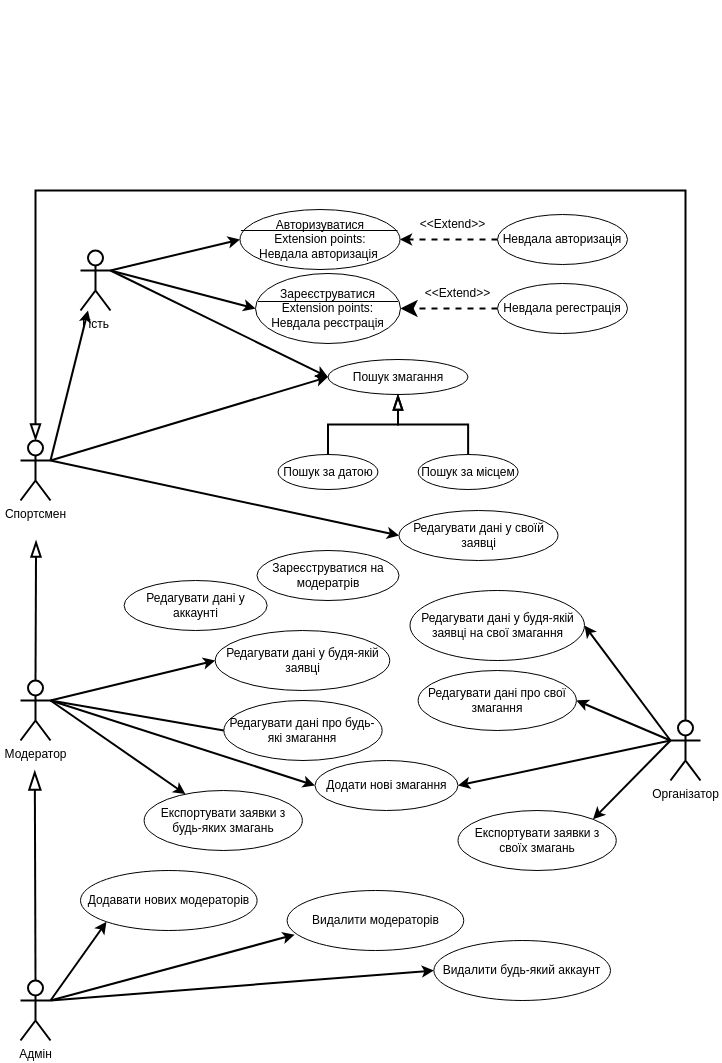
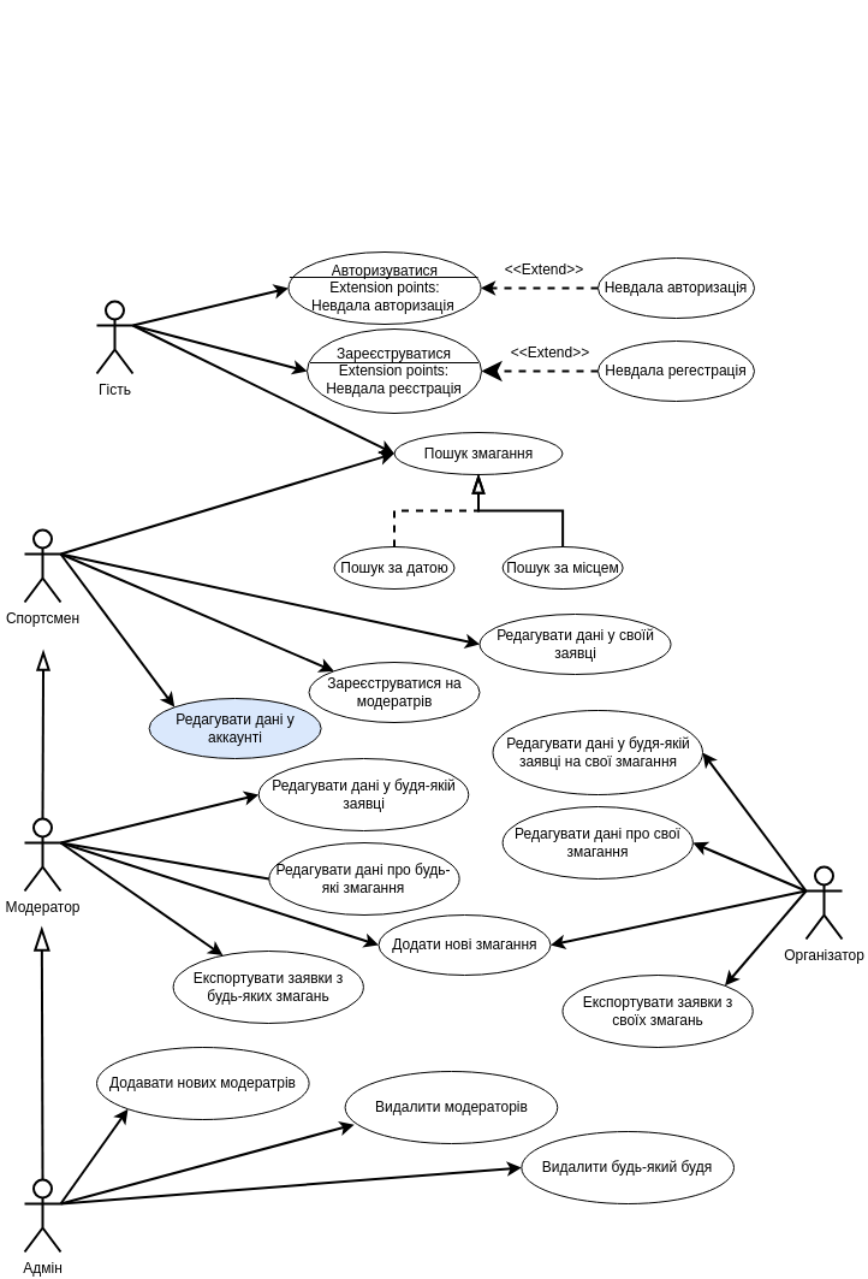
  <mxCell id="0" />
  <mxCell id="1" parent="0" />
  <mxCell id="2" style="edgeStyle=none;rounded=0;orthogonalLoop=1;jettySize=auto;html=1;exitX=1;exitY=0.333;exitDx=0;exitDy=0;exitPerimeter=0;endArrow=classic;endFill=1;endSize=6;strokeWidth=2;entryX=0;entryY=0.5;entryDx=0;entryDy=0;" parent="1" source="3" target="4" edge="1"><mxGeometry relative="1" as="geometry"><mxPoint x="330" y="308" as="targetPoint" /></mxGeometry></mxCell>
  <mxCell id="3" value="Гість" style="shape=umlActor;verticalLabelPosition=bottom;labelBackgroundColor=#ffffff;verticalAlign=top;html=1;outlineConnect=0;strokeWidth=2;" parent="1" vertex="1"><mxGeometry x="80" y="250" width="30" height="60" as="geometry" /></mxCell>
  <mxCell id="4" value="Пошук змагання" style="ellipse;whiteSpace=wrap;html=1;" parent="1" vertex="1"><mxGeometry x="327.5" y="359" width="140" height="35" as="geometry" /></mxCell>
  <mxCell id="5" style="edgeStyle=none;rounded=0;orthogonalLoop=1;jettySize=auto;html=1;exitX=0;exitY=0.333;exitDx=0;exitDy=0;exitPerimeter=0;entryX=1;entryY=0.5;entryDx=0;entryDy=0;endArrow=classic;endFill=1;endSize=6;strokeWidth=2;" parent="1" source="10" target="41" edge="1"><mxGeometry relative="1" as="geometry" /></mxCell>
  <mxCell id="6" style="edgeStyle=none;rounded=0;orthogonalLoop=1;jettySize=auto;html=1;exitX=0;exitY=0.333;exitDx=0;exitDy=0;exitPerimeter=0;entryX=1;entryY=0.5;entryDx=0;entryDy=0;endArrow=classic;endFill=1;endSize=6;strokeWidth=2;" parent="1" source="10" target="47" edge="1"><mxGeometry relative="1" as="geometry" /></mxCell>
  <mxCell id="7" style="edgeStyle=none;rounded=0;orthogonalLoop=1;jettySize=auto;html=1;entryX=1;entryY=0.5;entryDx=0;entryDy=0;endArrow=classic;endFill=1;endSize=6;strokeWidth=2;exitX=0;exitY=0.333;exitDx=0;exitDy=0;exitPerimeter=0;" parent="1" source="10" target="48" edge="1"><mxGeometry relative="1" as="geometry"><mxPoint x="670" y="690" as="sourcePoint" /></mxGeometry></mxCell>
- <mxCell id="8" style="edgeStyle=elbowEdgeStyle;rounded=0;orthogonalLoop=1;jettySize=auto;html=1;exitX=0.5;exitY=0;exitDx=0;exitDy=0;exitPerimeter=0;endArrow=blockThin;endFill=0;endSize=12;strokeWidth=2;entryX=0.5;entryY=0;entryDx=0;entryDy=0;entryPerimeter=0;elbow=vertical;" parent="1" source="10" target="44" edge="1"><mxGeometry relative="1" as="geometry"><mxPoint x="685.571" y="600" as="targetPoint" /><Array as="points"><mxPoint x="410" y="190" /><mxPoint x="290" y="20" /><mxPoint x="340" y="170" /></Array></mxGeometry></mxCell>
  <mxCell id="9" style="edgeStyle=none;rounded=0;orthogonalLoop=1;jettySize=auto;html=1;exitX=0;exitY=0.333;exitDx=0;exitDy=0;exitPerimeter=0;entryX=1;entryY=0;entryDx=0;entryDy=0;endArrow=classic;endFill=1;endSize=6;strokeWidth=2;" parent="1" source="10" target="54" edge="1"><mxGeometry relative="1" as="geometry" /></mxCell>
  <mxCell id="10" value="Організатор" style="shape=umlActor;verticalLabelPosition=bottom;labelBackgroundColor=#ffffff;verticalAlign=top;html=1;strokeWidth=2;" parent="1" vertex="1"><mxGeometry x="670" y="720" width="30" height="60" as="geometry" /></mxCell>
  <mxCell id="11" style="rounded=0;orthogonalLoop=1;jettySize=auto;elbow=vertical;html=1;exitX=1;exitY=0.333;exitDx=0;exitDy=0;exitPerimeter=0;endArrow=classic;endFill=1;endSize=6;strokeWidth=2;entryX=0;entryY=0.5;entryDx=0;entryDy=0;" parent="1" source="44" target="4" edge="1"><mxGeometry relative="1" as="geometry"><mxPoint x="240" y="220" as="targetPoint" /></mxGeometry></mxCell>
  <mxCell id="12" style="edgeStyle=none;rounded=0;orthogonalLoop=1;jettySize=auto;html=1;exitX=1;exitY=0.333;exitDx=0;exitDy=0;exitPerimeter=0;entryX=0;entryY=0.5;entryDx=0;entryDy=0;endArrow=classic;endFill=1;endSize=6;strokeWidth=2;" parent="1" source="3" target="36" edge="1"><mxGeometry relative="1" as="geometry" /></mxCell>
+ <mxCell id="13" style="edgeStyle=none;rounded=0;orthogonalLoop=1;jettySize=auto;html=1;exitX=1;exitY=0.333;exitDx=0;exitDy=0;exitPerimeter=0;entryX=0;entryY=0;entryDx=0;entryDy=0;endArrow=classic;endFill=1;endSize=6;strokeWidth=2;" parent="1" source="44" target="37" edge="1"><mxGeometry relative="1" as="geometry" /></mxCell>
  <mxCell id="14" style="edgeStyle=none;rounded=0;orthogonalLoop=1;jettySize=auto;html=1;exitX=1;exitY=0.333;exitDx=0;exitDy=0;exitPerimeter=0;entryX=0;entryY=0.5;entryDx=0;entryDy=0;endArrow=classic;endFill=1;endSize=6;strokeWidth=2;" parent="1" source="19" target="41" edge="1"><mxGeometry relative="1" as="geometry" /></mxCell>
  <mxCell id="15" style="edgeStyle=none;rounded=0;orthogonalLoop=1;jettySize=auto;html=1;exitX=1;exitY=0.333;exitDx=0;exitDy=0;exitPerimeter=0;endArrow=classic;endFill=1;endSize=6;strokeWidth=2;entryX=0;entryY=0.5;entryDx=0;entryDy=0;" parent="1" source="19" target="49" edge="1"><mxGeometry relative="1" as="geometry"><mxPoint x="310" y="790" as="targetPoint" /></mxGeometry></mxCell>
  <mxCell id="16" style="edgeStyle=none;rounded=0;orthogonalLoop=1;jettySize=auto;html=1;exitX=1;exitY=0.333;exitDx=0;exitDy=0;exitPerimeter=0;entryX=0;entryY=0.5;entryDx=0;entryDy=0;endArrow=none;endFill=1;endSize=6;strokeWidth=2;" parent="1" source="19" target="50" edge="1"><mxGeometry relative="1" as="geometry" /></mxCell>
  <mxCell id="17" style="edgeStyle=none;rounded=0;orthogonalLoop=1;jettySize=auto;html=1;exitX=0.5;exitY=0;exitDx=0;exitDy=0;exitPerimeter=0;endArrow=blockThin;endFill=0;endSize=12;strokeWidth=2;" parent="1" source="19" edge="1"><mxGeometry relative="1" as="geometry"><mxPoint x="35.571" y="540" as="targetPoint" /></mxGeometry></mxCell>
  <mxCell id="18" style="edgeStyle=none;rounded=0;orthogonalLoop=1;jettySize=auto;html=1;exitX=1;exitY=0.333;exitDx=0;exitDy=0;exitPerimeter=0;endArrow=classic;endFill=1;endSize=6;strokeWidth=2;" parent="1" source="19" target="55" edge="1"><mxGeometry relative="1" as="geometry" /></mxCell>
  <mxCell id="19" value="Модератор" style="shape=umlActor;verticalLabelPosition=bottom;labelBackgroundColor=#ffffff;verticalAlign=top;html=1;strokeWidth=2;" parent="1" vertex="1"><mxGeometry x="20" y="680" width="30" height="60" as="geometry" /></mxCell>
  <mxCell id="20" style="edgeStyle=none;rounded=0;orthogonalLoop=1;jettySize=auto;html=1;exitX=1;exitY=0.333;exitDx=0;exitDy=0;exitPerimeter=0;entryX=0;entryY=1;entryDx=0;entryDy=0;endArrow=classic;endFill=1;endSize=6;strokeWidth=2;" parent="1" source="23" target="51" edge="1"><mxGeometry relative="1" as="geometry" /></mxCell>
  <mxCell id="21" style="edgeStyle=none;rounded=0;orthogonalLoop=1;jettySize=auto;html=1;exitX=1;exitY=0.333;exitDx=0;exitDy=0;exitPerimeter=0;entryX=0.043;entryY=0.736;entryDx=0;entryDy=0;endArrow=classic;endFill=1;endSize=6;strokeWidth=2;entryPerimeter=0;" parent="1" source="23" target="52" edge="1"><mxGeometry relative="1" as="geometry" /></mxCell>
  <mxCell id="22" style="edgeStyle=none;rounded=0;orthogonalLoop=1;jettySize=auto;html=1;exitX=1;exitY=0.333;exitDx=0;exitDy=0;exitPerimeter=0;entryX=0;entryY=0.5;entryDx=0;entryDy=0;endArrow=classic;endFill=1;endSize=6;strokeWidth=2;" parent="1" source="23" target="53" edge="1"><mxGeometry relative="1" as="geometry"><mxPoint x="400" y="1010" as="targetPoint" /></mxGeometry></mxCell>
  <mxCell id="23" value="Адмін" style="shape=umlActor;verticalLabelPosition=bottom;labelBackgroundColor=#ffffff;verticalAlign=top;html=1;strokeWidth=2;" parent="1" vertex="1"><mxGeometry x="20" y="980" width="30" height="60" as="geometry" /></mxCell>
  <mxCell id="24" value="" style="endArrow=blockThin;html=1;endFill=0;endSize=15;strokeWidth=2;exitX=0.5;exitY=0;exitDx=0;exitDy=0;exitPerimeter=0;" parent="1" source="23" edge="1"><mxGeometry width="50" height="50" relative="1" as="geometry"><mxPoint x="34" y="850" as="sourcePoint" /><mxPoint x="34.29" y="770" as="targetPoint" /></mxGeometry></mxCell>
  <mxCell id="25" style="edgeStyle=none;rounded=0;orthogonalLoop=1;jettySize=auto;html=1;exitX=0;exitY=0.5;exitDx=0;exitDy=0;entryX=1;entryY=0.5;entryDx=0;entryDy=0;endArrow=classic;endFill=1;endSize=11;dashed=1;strokeWidth=2;" parent="1" source="26" target="28" edge="1"><mxGeometry relative="1" as="geometry" /></mxCell>
  <mxCell id="26" value="Невдала регестрація" style="ellipse;whiteSpace=wrap;html=1;" parent="1" vertex="1"><mxGeometry x="497" y="283" width="130" height="50" as="geometry" /></mxCell>
  <mxCell id="27" value="" style="group;strokeWidth=2;" parent="1" vertex="1" connectable="0"><mxGeometry x="255" y="273" width="145" height="70" as="geometry" /></mxCell>
  <mxCell id="28" value="Зареєструватися&lt;br&gt;Extension points:&lt;br&gt;Невдала реєстрація" style="ellipse;whiteSpace=wrap;html=1;" parent="27" vertex="1"><mxGeometry width="145" height="70" as="geometry" /></mxCell>
  <mxCell id="29" value="" style="line;strokeWidth=1;fillColor=none;align=left;verticalAlign=middle;spacingTop=-1;spacingLeft=3;spacingRight=3;rotatable=0;labelPosition=right;points=[];portConstraint=eastwest;" parent="27" vertex="1"><mxGeometry x="2.5" y="24" width="140" height="8" as="geometry" /></mxCell>
- <mxCell id="30" style="edgeStyle=elbowEdgeStyle;rounded=0;orthogonalLoop=1;jettySize=auto;elbow=vertical;html=1;exitX=0.5;exitY=0;exitDx=0;exitDy=0;endArrow=blockThin;endFill=0;endSize=11;strokeWidth=2;entryX=0.5;entryY=1;entryDx=0;entryDy=0;" parent="1" source="31" target="4" edge="1"><mxGeometry relative="1" as="geometry"><mxPoint x="390" y="389" as="targetPoint" /></mxGeometry></mxCell>
+ <mxCell id="30" style="edgeStyle=elbowEdgeStyle;rounded=0;orthogonalLoop=1;jettySize=auto;elbow=vertical;html=1;exitX=0.5;exitY=0;exitDx=0;exitDy=0;endArrow=blockThin;endFill=0;endSize=11;strokeWidth=2;entryX=0.5;entryY=1;entryDx=0;entryDy=0;dashed=1;" parent="1" source="31" target="4" edge="1"><mxGeometry relative="1" as="geometry"><mxPoint x="390" y="389" as="targetPoint" /></mxGeometry></mxCell>
  <mxCell id="31" value="Пошук за датою" style="ellipse;whiteSpace=wrap;html=1;" parent="1" vertex="1"><mxGeometry x="277.5" y="454" width="100" height="35" as="geometry" /></mxCell>
  <mxCell id="32" style="edgeStyle=elbowEdgeStyle;rounded=0;orthogonalLoop=1;jettySize=auto;elbow=vertical;html=1;exitX=0.5;exitY=0;exitDx=0;exitDy=0;endArrow=blockThin;endFill=0;endSize=11;strokeWidth=2;entryX=0.5;entryY=1;entryDx=0;entryDy=0;" parent="1" source="33" target="4" edge="1"><mxGeometry relative="1" as="geometry"><mxPoint x="390" y="399" as="targetPoint" /></mxGeometry></mxCell>
  <mxCell id="33" value="Пошук за місцем" style="ellipse;whiteSpace=wrap;html=1;" parent="1" vertex="1"><mxGeometry x="417.63" y="454" width="100" height="35" as="geometry" /></mxCell>
  <mxCell id="34" value="" style="endArrow=classic;html=1;strokeWidth=2;entryX=0;entryY=0.5;entryDx=0;entryDy=0;exitX=1;exitY=0.333;exitDx=0;exitDy=0;exitPerimeter=0;" parent="1" source="3" target="28" edge="1"><mxGeometry width="50" height="50" relative="1" as="geometry"><mxPoint x="150" y="200" as="sourcePoint" /><mxPoint x="380" y="290" as="targetPoint" /></mxGeometry></mxCell>
  <mxCell id="35" value="&amp;lt;&amp;lt;Extend&amp;gt;&amp;gt;" style="text;html=1;align=center;verticalAlign=middle;resizable=0;points=[];autosize=1;" parent="1" vertex="1"><mxGeometry x="417" y="283" width="80" height="20" as="geometry" /></mxCell>
  <mxCell id="36" value="Авторизуватися&lt;br&gt;Extension points:&lt;br&gt;Невдала авторизація&amp;nbsp;" style="ellipse;whiteSpace=wrap;html=1;" parent="1" vertex="1"><mxGeometry x="239.5" y="209" width="160" height="60" as="geometry" /></mxCell>
  <mxCell id="37" value="Зареєструватися на модератрів" style="ellipse;whiteSpace=wrap;html=1;" parent="1" vertex="1"><mxGeometry x="256.5" y="550" width="142" height="50" as="geometry" /></mxCell>
  <mxCell id="38" value="" style="edgeStyle=none;rounded=0;orthogonalLoop=1;jettySize=auto;html=1;endArrow=classic;endFill=1;endSize=6;strokeWidth=2;dashed=1;entryX=1;entryY=0.5;entryDx=0;entryDy=0;" parent="1" source="39" target="36" edge="1"><mxGeometry relative="1" as="geometry" /></mxCell>
  <mxCell id="39" value="Невдала авторизація" style="ellipse;whiteSpace=wrap;html=1;" parent="1" vertex="1"><mxGeometry x="497" y="214" width="130" height="50" as="geometry" /></mxCell>
  <mxCell id="40" value="&amp;lt;&amp;lt;Extend&amp;gt;&amp;gt;" style="text;html=1;align=center;verticalAlign=middle;resizable=0;points=[];autosize=1;" parent="1" vertex="1"><mxGeometry x="412.12" y="214" width="80" height="20" as="geometry" /></mxCell>
  <mxCell id="41" value="Додати нові змагання" style="ellipse;whiteSpace=wrap;html=1;strokeWidth=1;" parent="1" vertex="1"><mxGeometry x="314.5" y="760" width="143" height="50" as="geometry" /></mxCell>
- <mxCell id="42" style="rounded=0;orthogonalLoop=1;jettySize=auto;html=1;exitX=1;exitY=0.333;exitDx=0;exitDy=0;exitPerimeter=0;endArrow=classic;endFill=1;endSize=6;strokeWidth=2;" parent="1" source="44" target="3" edge="1"><mxGeometry relative="1" as="geometry" /></mxCell>
+ <mxCell id="42" style="rounded=0;orthogonalLoop=1;jettySize=auto;html=1;exitX=1;exitY=0.333;exitDx=0;exitDy=0;exitPerimeter=0;entryX=0;entryY=0;entryDx=0;entryDy=0;endArrow=classic;endFill=1;endSize=6;strokeWidth=2;" parent="1" source="44" target="45" edge="1"><mxGeometry relative="1" as="geometry" /></mxCell>
  <mxCell id="43" style="edgeStyle=none;rounded=0;orthogonalLoop=1;jettySize=auto;html=1;exitX=1;exitY=0.333;exitDx=0;exitDy=0;exitPerimeter=0;entryX=0;entryY=0.5;entryDx=0;entryDy=0;endArrow=classic;endFill=1;endSize=6;strokeWidth=2;" parent="1" source="44" target="46" edge="1"><mxGeometry relative="1" as="geometry"><mxPoint x="670" y="530" as="sourcePoint" /></mxGeometry></mxCell>
  <mxCell id="44" value="Спортсмен" style="shape=umlActor;verticalLabelPosition=bottom;labelBackgroundColor=#ffffff;verticalAlign=top;html=1;strokeWidth=2;" parent="1" vertex="1"><mxGeometry x="20" y="440" width="30" height="60" as="geometry" /></mxCell>
- <mxCell id="45" value="Редагувати дані у аккаунті" style="ellipse;whiteSpace=wrap;html=1;strokeWidth=1;" parent="1" vertex="1"><mxGeometry x="123.62" y="580" width="143" height="50" as="geometry" /></mxCell>
+ <mxCell id="45" value="Редагувати дані у аккаунті" style="ellipse;whiteSpace=wrap;html=1;strokeWidth=1;fillColor=#dae8fc;" parent="1" vertex="1"><mxGeometry x="123.62" y="580" width="143" height="50" as="geometry" /></mxCell>
  <mxCell id="46" value="Редагувати дані у своїй заявці" style="ellipse;whiteSpace=wrap;html=1;strokeWidth=1;" parent="1" vertex="1"><mxGeometry x="398.56" y="510" width="158.94" height="50" as="geometry" /></mxCell>
  <mxCell id="47" value="Редагувати дані у будя-якій заявці на свої змагання" style="ellipse;whiteSpace=wrap;html=1;strokeWidth=1;" parent="1" vertex="1"><mxGeometry x="409.5" y="590" width="174.5" height="70" as="geometry" /></mxCell>
  <mxCell id="48" value="Редагувати дані про свої змагання" style="ellipse;whiteSpace=wrap;html=1;strokeWidth=1;" parent="1" vertex="1"><mxGeometry x="417.63" y="670" width="158.25" height="60" as="geometry" /></mxCell>
  <mxCell id="49" value="Редагувати дані у будя-якій заявці" style="ellipse;whiteSpace=wrap;html=1;strokeWidth=1;" parent="1" vertex="1"><mxGeometry x="214.75" y="630" width="174.5" height="60" as="geometry" /></mxCell>
  <mxCell id="50" value="Редагувати дані про будь-які змагання" style="ellipse;whiteSpace=wrap;html=1;strokeWidth=1;" parent="1" vertex="1"><mxGeometry x="223.37" y="700" width="158.25" height="60" as="geometry" /></mxCell>
- <mxCell id="51" value="Додавати нових модераторів" style="ellipse;whiteSpace=wrap;html=1;strokeWidth=1;" parent="1" vertex="1"><mxGeometry x="80" y="870" width="176.62" height="60" as="geometry" /></mxCell>
+ <mxCell id="51" value="Додавати нових модератрів" style="ellipse;whiteSpace=wrap;html=1;strokeWidth=1;" parent="1" vertex="1"><mxGeometry x="80" y="870" width="176.62" height="60" as="geometry" /></mxCell>
  <mxCell id="52" value="Видалити модераторів" style="ellipse;whiteSpace=wrap;html=1;strokeWidth=1;" parent="1" vertex="1"><mxGeometry x="286.62" y="890" width="176.62" height="60" as="geometry" /></mxCell>
- <mxCell id="53" value="Видалити будь-який аккаунт" style="ellipse;whiteSpace=wrap;html=1;strokeWidth=1;" parent="1" vertex="1"><mxGeometry x="433.38" y="940" width="176.62" height="60" as="geometry" /></mxCell>
- <mxCell id="54" value="Експортувати заявки з своїх змагань" style="ellipse;whiteSpace=wrap;html=1;strokeWidth=1;" parent="1" vertex="1"><mxGeometry x="457.5" y="810" width="158.25" height="60" as="geometry" /></mxCell>
+ <mxCell id="53" value="Видалити будь-який будя" style="ellipse;whiteSpace=wrap;html=1;strokeWidth=1;" parent="1" vertex="1"><mxGeometry x="433.38" y="940" width="176.62" height="60" as="geometry" /></mxCell>
+ <mxCell id="54" value="Експортувати заявки з своїх змагань" style="ellipse;whiteSpace=wrap;html=1;strokeWidth=1;" parent="1" vertex="1"><mxGeometry x="467.5" y="810" width="158.25" height="60" as="geometry" /></mxCell>
  <mxCell id="55" value="Експортувати заявки з будь-яких змагань" style="ellipse;whiteSpace=wrap;html=1;strokeWidth=1;" parent="1" vertex="1"><mxGeometry x="143.62" y="790" width="158.25" height="60" as="geometry" /></mxCell>
  <mxCell id="56" value="" style="line;strokeWidth=1;fillColor=none;align=left;verticalAlign=middle;spacingTop=-1;spacingLeft=3;spacingRight=3;rotatable=0;labelPosition=right;points=[];portConstraint=eastwest;" parent="1" vertex="1"><mxGeometry x="240.37" y="226" width="156.63" height="8" as="geometry" /></mxCell>
